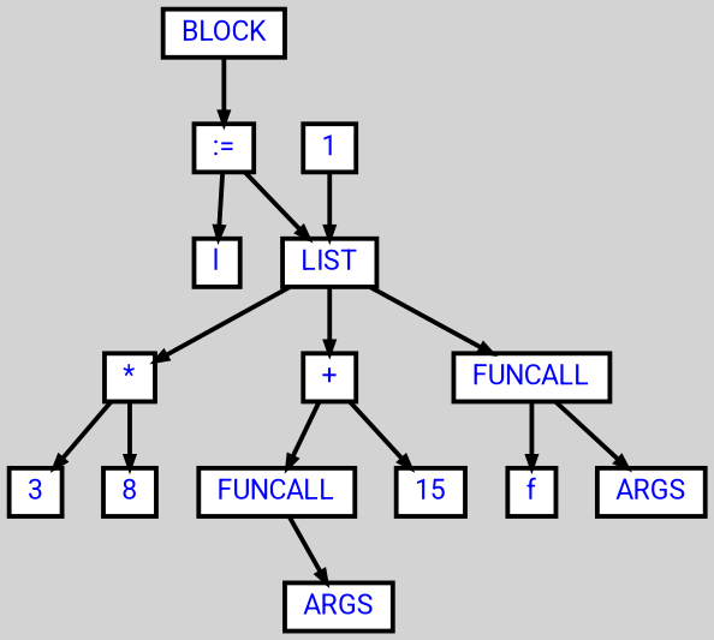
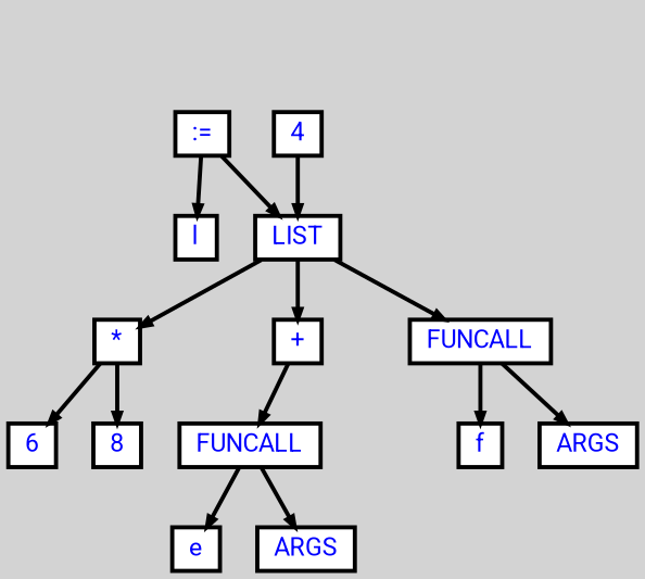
  digraph {
    bgcolor=lightgrey
    fontname=Roboto
    ordering=out
    ranksep=.4
    node [color=black fillcolor=white fixedsize=false fontcolor=blue fontname=Roboto fontsize=12 shape=box style="filled, solid, bold"]
    edge [arrowsize=.5 color=black fontname=Roboto style=bold]
-   n1 [height=.25 label=BLOCK width=.25]
    n2 [height=.25 label=":=" width=.25]
    n3 [height=.25 label=l width=.25]
    n4 [height=.25 label=LIST width=.25]
    n5 [height=.25 label="*" width=.25]
    n6 [height=.25 label="+" width=.25]
    n7 [height=.25 label=FUNCALL width=.25]
-   n8 [height=.25 label=1 width=.25]
-   n9 [height=.25 label=3 width=.25]
+   n8 [height=.25 label=4 width=.25]
+   n9 [height=.25 label=6 width=.25]
    n10 [height=.25 label=8 width=.25]
    n11 [height=.25 label=FUNCALL width=.25]
-   n12 [height=.25 label=15 width=.25]
    n13 [height=.25 label=f width=.25]
    n14 [height=.25 label=ARGS width=.25]
+   n15 [height=.25 label=e width=.25]
    n16 [height=.25 label=ARGS width=.25]
-   n1 -> n2
    n2 -> n3
    n2 -> n4
    n4 -> n5
    n4 -> n6
    n4 -> n7
    n5 -> n9
    n5 -> n10
    n6 -> n11
-   n6 -> n12
    n7 -> n13
    n7 -> n14
    n8 -> n4
+   n11 -> n15
    n11 -> n16
  }
